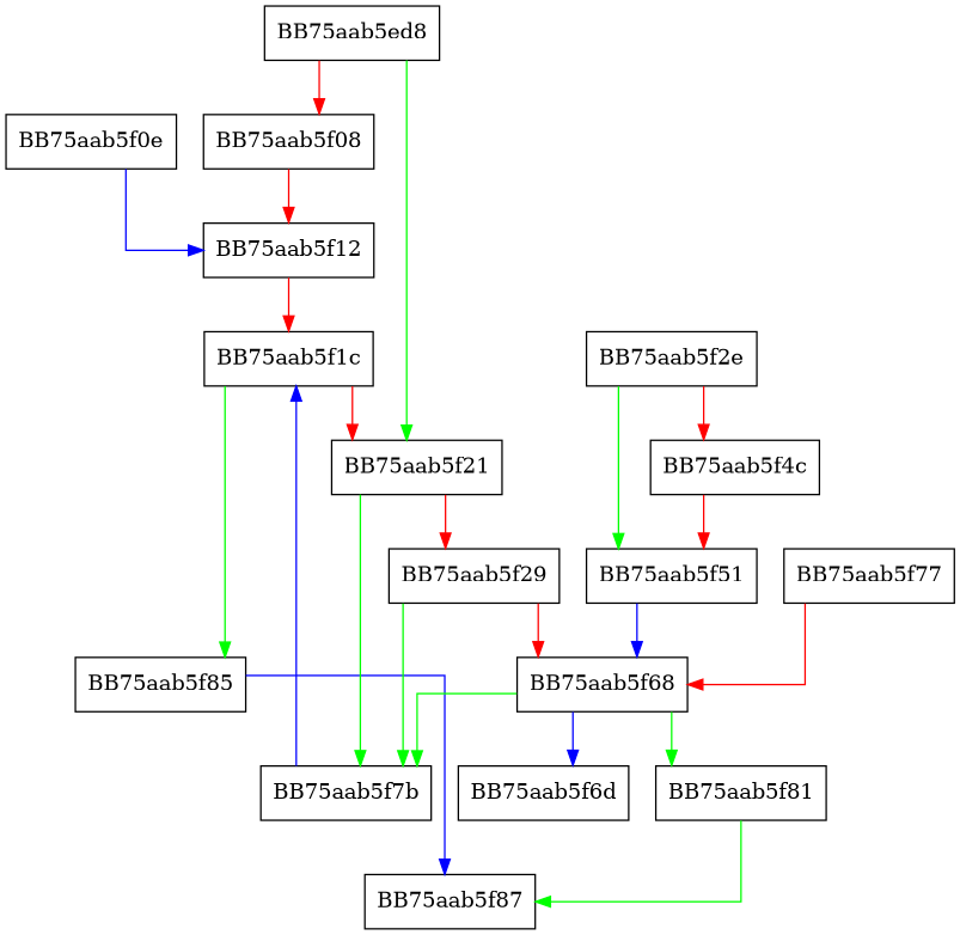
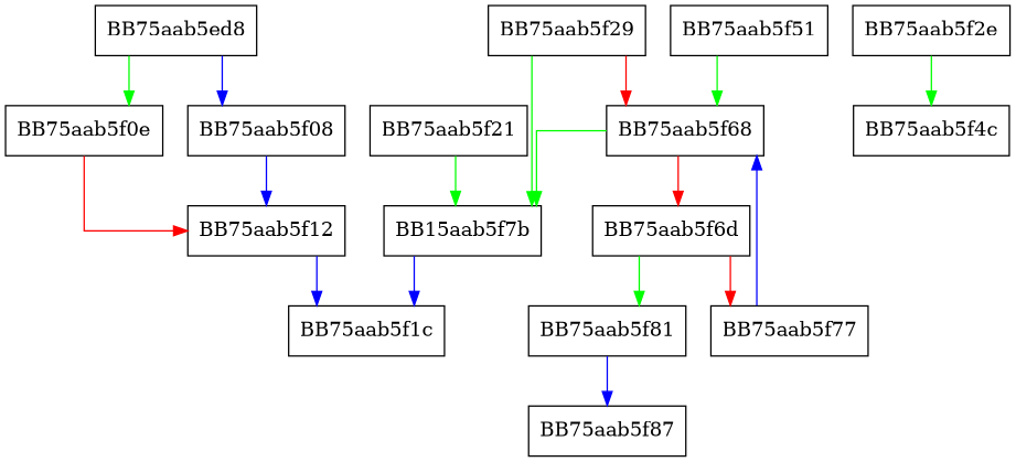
  digraph {
    splines=ortho
    node [shape=box]
    edge [color=red]
    BB75aab5ed8
    BB75aab5f0e
    BB75aab5f08
    BB75aab5f12
    BB75aab5f1c
-   BB75aab5f85
    BB75aab5f21
    BB75aab5f87
-   BB75aab5f7b
+   BB75aab5f7b [label=BB15aab5f7b]
    BB75aab5f29
    BB75aab5f68
    BB75aab5f2e
    BB75aab5f51
    BB75aab5f4c
    BB75aab5f6d
    BB75aab5f81
    BB75aab5f77
-   BB75aab5ed8 -> BB75aab5f21 [color=green]
-   BB75aab5ed8 -> BB75aab5f08
-   BB75aab5f0e -> BB75aab5f12 [color=blue]
-   BB75aab5f08 -> BB75aab5f12
-   BB75aab5f12 -> BB75aab5f1c
-   BB75aab5f1c -> BB75aab5f85 [color=green]
-   BB75aab5f1c -> BB75aab5f21
-   BB75aab5f85 -> BB75aab5f87 [color=blue]
+   BB75aab5ed8 -> BB75aab5f0e [color=green]
+   BB75aab5ed8 -> BB75aab5f08 [color=blue]
+   BB75aab5f0e -> BB75aab5f12
+   BB75aab5f08 -> BB75aab5f12 [color=blue]
+   BB75aab5f12 -> BB75aab5f1c [color=blue]
    BB75aab5f21 -> BB75aab5f7b [color=green]
-   BB75aab5f21 -> BB75aab5f29
    BB75aab5f7b -> BB75aab5f1c [color=blue]
    BB75aab5f29 -> BB75aab5f7b [color=green]
    BB75aab5f29 -> BB75aab5f68
    BB75aab5f68 -> BB75aab5f7b [color=green]
-   BB75aab5f68 -> BB75aab5f6d [color=blue]
-   BB75aab5f2e -> BB75aab5f51 [color=green]
-   BB75aab5f2e -> BB75aab5f4c
-   BB75aab5f51 -> BB75aab5f68 [color=blue]
-   BB75aab5f4c -> BB75aab5f51
-   BB75aab5f68 -> BB75aab5f81 [color=green]
-   BB75aab5f81 -> BB75aab5f87 [color=green]
-   BB75aab5f77 -> BB75aab5f68
+   BB75aab5f68 -> BB75aab5f6d
+   BB75aab5f2e -> BB75aab5f4c [color=green]
+   BB75aab5f51 -> BB75aab5f68 [color=green]
+   BB75aab5f6d -> BB75aab5f81 [color=green]
+   BB75aab5f6d -> BB75aab5f77
+   BB75aab5f81 -> BB75aab5f87 [color=blue]
+   BB75aab5f77 -> BB75aab5f68 [color=blue]
  }
